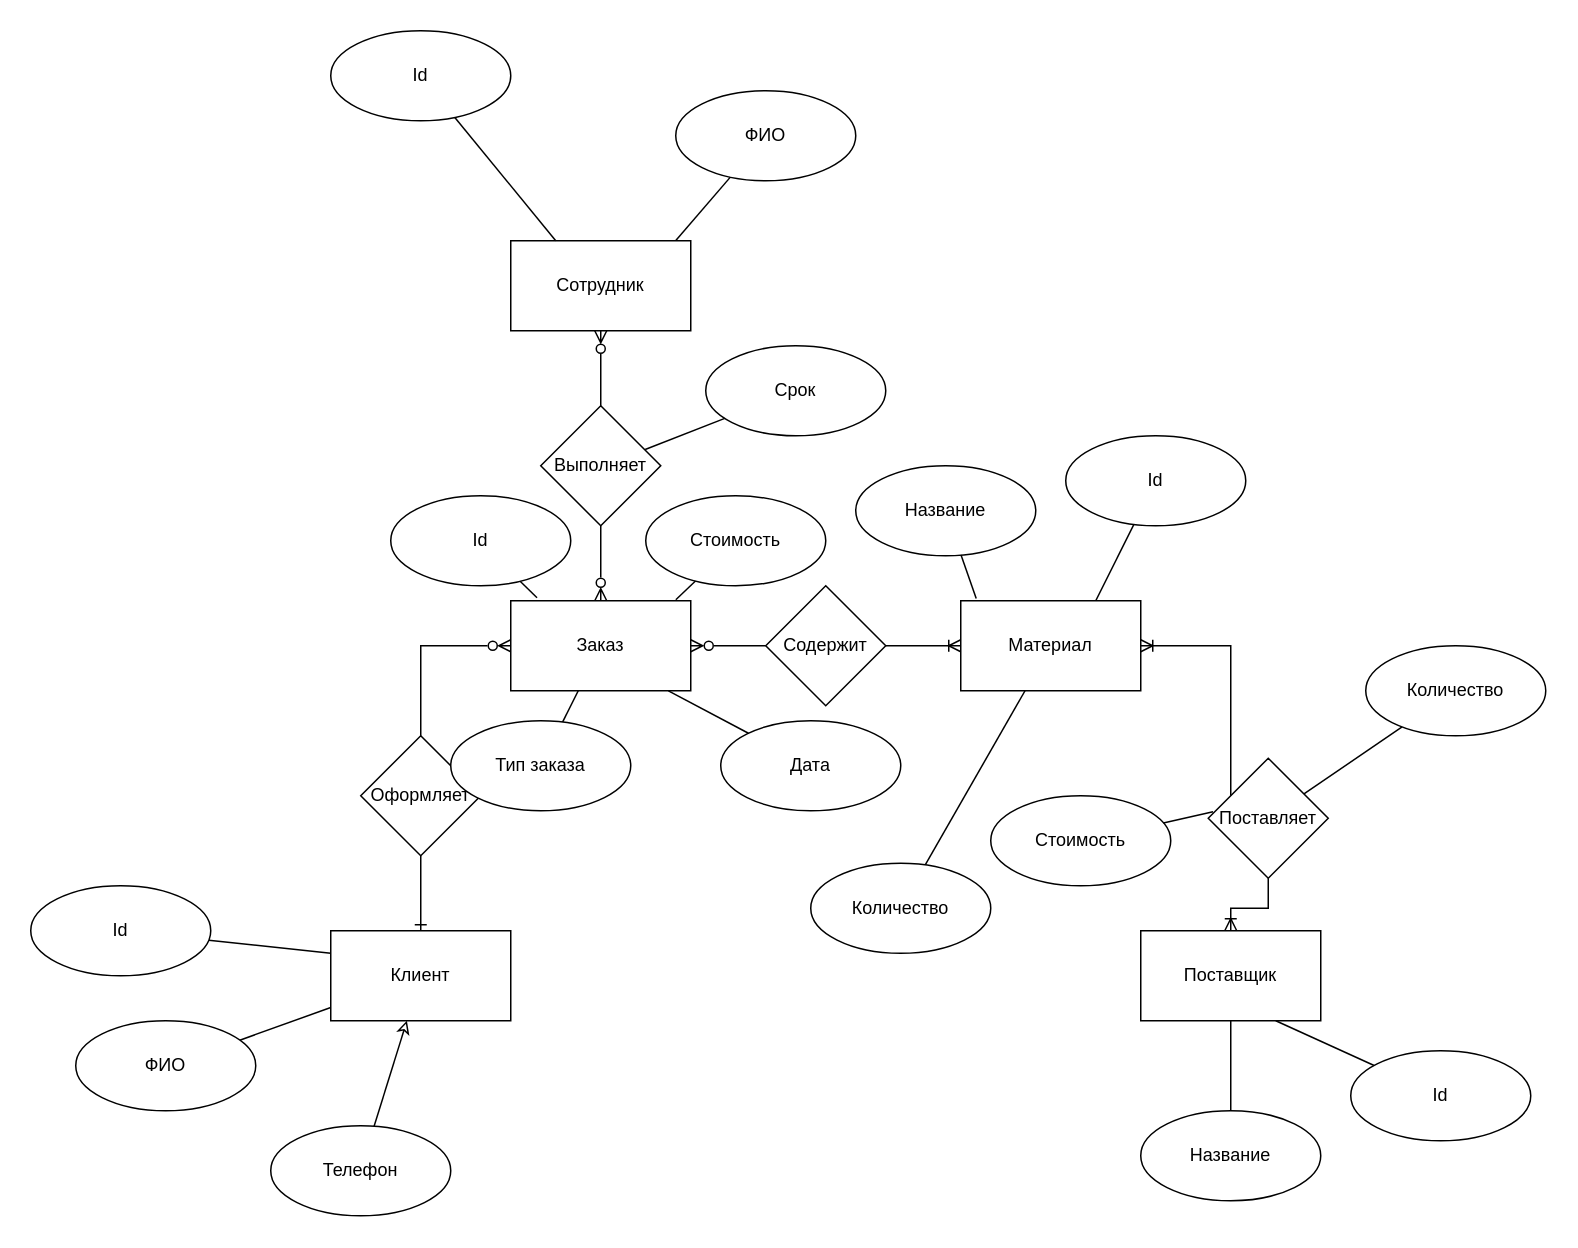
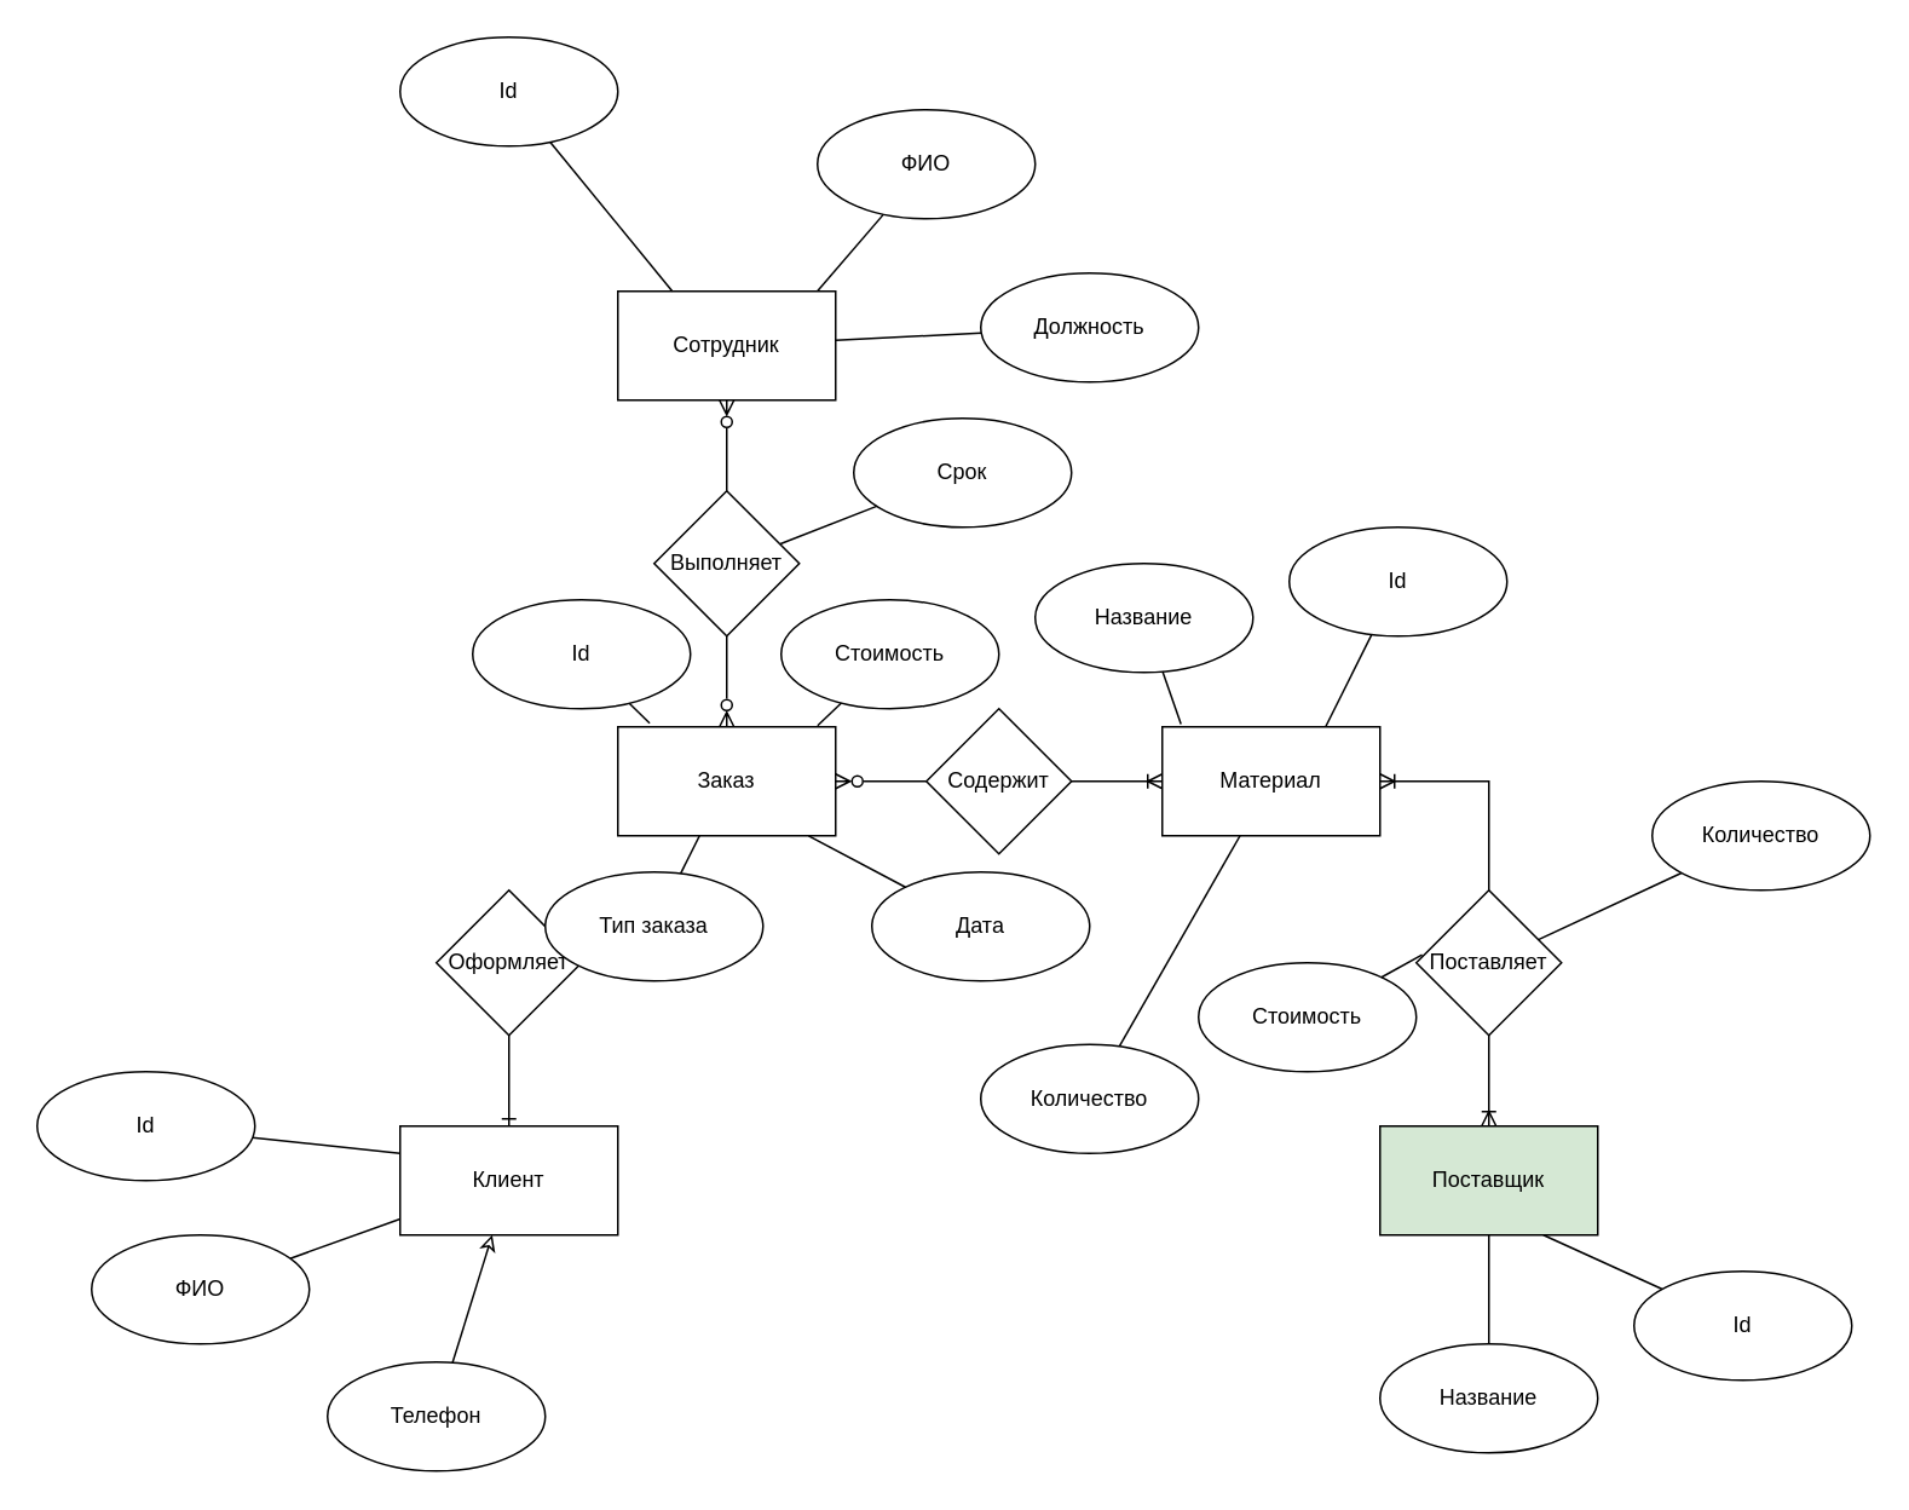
  <mxCell id="0" />
  <mxCell id="1" parent="0" />
  <mxCell id="2" value="Клиент" style="rounded=0;whiteSpace=wrap;html=1;" parent="1" vertex="1"><mxGeometry x="220" y="620" width="120" height="60" as="geometry" /></mxCell>
  <mxCell id="3" value="Заказ" style="rounded=0;whiteSpace=wrap;html=1;" parent="1" vertex="1"><mxGeometry x="340" y="400" width="120" height="60" as="geometry" /></mxCell>
  <mxCell id="4" value="Сотрудник" style="rounded=0;whiteSpace=wrap;html=1;" parent="1" vertex="1"><mxGeometry x="340" y="160" width="120" height="60" as="geometry" /></mxCell>
- <mxCell id="5" value="Поставщик" style="rounded=0;whiteSpace=wrap;html=1;" parent="1" vertex="1"><mxGeometry x="760" y="620" width="120" height="60" as="geometry" /></mxCell>
+ <mxCell id="5" value="Поставщик" style="rounded=0;whiteSpace=wrap;html=1;fillColor=#d5e8d4;" parent="1" vertex="1"><mxGeometry x="760" y="620" width="120" height="60" as="geometry" /></mxCell>
  <mxCell id="6" style="edgeStyle=orthogonalEdgeStyle;rounded=0;orthogonalLoop=1;jettySize=auto;html=1;endArrow=ERzeroToMany;endFill=0;" parent="1" source="8" target="4" edge="1"><mxGeometry relative="1" as="geometry" /></mxCell>
  <mxCell id="7" style="edgeStyle=orthogonalEdgeStyle;rounded=0;orthogonalLoop=1;jettySize=auto;html=1;entryX=0.5;entryY=0;entryDx=0;entryDy=0;endArrow=ERzeroToMany;endFill=0;" parent="1" source="8" target="3" edge="1"><mxGeometry relative="1" as="geometry" /></mxCell>
  <mxCell id="8" value="Выполняет" style="rhombus;whiteSpace=wrap;html=1;" parent="1" vertex="1"><mxGeometry x="360" y="270" width="80" height="80" as="geometry" /></mxCell>
- <mxCell id="9" style="edgeStyle=orthogonalEdgeStyle;rounded=0;orthogonalLoop=1;jettySize=auto;html=1;entryX=0;entryY=0.5;entryDx=0;entryDy=0;endArrow=ERzeroToMany;endFill=0;" parent="1" source="11" target="3" edge="1"><mxGeometry relative="1" as="geometry"><Array as="points"><mxPoint x="280" y="430" /></Array></mxGeometry></mxCell>
  <mxCell id="10" style="edgeStyle=orthogonalEdgeStyle;rounded=0;orthogonalLoop=1;jettySize=auto;html=1;endArrow=ERone;endFill=0;" parent="1" source="11" target="2" edge="1"><mxGeometry relative="1" as="geometry" /></mxCell>
  <mxCell id="11" value="Оформляет" style="rhombus;whiteSpace=wrap;html=1;" parent="1" vertex="1"><mxGeometry x="240" y="490" width="80" height="80" as="geometry" /></mxCell>
  <mxCell id="12" style="edgeStyle=orthogonalEdgeStyle;rounded=0;orthogonalLoop=1;jettySize=auto;html=1;entryX=1;entryY=0.5;entryDx=0;entryDy=0;endArrow=ERoneToMany;endFill=0;" parent="1" source="14" edge="1"><mxGeometry relative="1" as="geometry"><mxPoint x="760" y="430" as="targetPoint" /><Array as="points"><mxPoint x="820" y="430" /></Array></mxGeometry></mxCell>
  <mxCell id="13" style="edgeStyle=orthogonalEdgeStyle;rounded=0;orthogonalLoop=1;jettySize=auto;html=1;endArrow=ERoneToMany;endFill=0;" parent="1" source="14" target="5" edge="1"><mxGeometry relative="1" as="geometry" /></mxCell>
- <mxCell id="14" value="Поставляет" style="rhombus;whiteSpace=wrap;html=1;" parent="1" vertex="1"><mxGeometry x="805" y="505" width="80" height="80" as="geometry" /></mxCell>
+ <mxCell id="14" value="Поставляет" style="rhombus;whiteSpace=wrap;html=1;" parent="1" vertex="1"><mxGeometry x="780" y="490" width="80" height="80" as="geometry" /></mxCell>
  <mxCell id="15" value="Материал" style="rounded=0;whiteSpace=wrap;html=1;" parent="1" vertex="1"><mxGeometry x="640" y="400" width="120" height="60" as="geometry" /></mxCell>
  <mxCell id="16" style="edgeStyle=orthogonalEdgeStyle;rounded=0;orthogonalLoop=1;jettySize=auto;html=1;entryX=1;entryY=0.5;entryDx=0;entryDy=0;endArrow=ERzeroToMany;endFill=0;" parent="1" source="18" target="3" edge="1"><mxGeometry relative="1" as="geometry" /></mxCell>
  <mxCell id="17" style="edgeStyle=orthogonalEdgeStyle;rounded=0;orthogonalLoop=1;jettySize=auto;html=1;endArrow=ERoneToMany;endFill=0;" parent="1" source="18" target="15" edge="1"><mxGeometry relative="1" as="geometry" /></mxCell>
  <mxCell id="18" value="Содержит" style="rhombus;whiteSpace=wrap;html=1;" parent="1" vertex="1"><mxGeometry x="510" y="390" width="80" height="80" as="geometry" /></mxCell>
  <mxCell id="19" style="rounded=0;orthogonalLoop=1;jettySize=auto;html=1;entryX=0;entryY=0.25;entryDx=0;entryDy=0;endArrow=none;endFill=0;" edge="1" parent="1" source="20" target="2"><mxGeometry relative="1" as="geometry" /></mxCell>
  <mxCell id="20" value="Id" style="ellipse;whiteSpace=wrap;html=1;" vertex="1" parent="1"><mxGeometry x="20" y="590" width="120" height="60" as="geometry" /></mxCell>
  <mxCell id="21" style="rounded=0;orthogonalLoop=1;jettySize=auto;html=1;endArrow=none;endFill=0;" edge="1" parent="1" source="22" target="2"><mxGeometry relative="1" as="geometry" /></mxCell>
  <mxCell id="22" value="ФИО" style="ellipse;whiteSpace=wrap;html=1;" vertex="1" parent="1"><mxGeometry x="50" y="680" width="120" height="60" as="geometry" /></mxCell>
  <mxCell id="23" style="rounded=0;orthogonalLoop=1;jettySize=auto;html=1;endArrow=classic;endFill=0;" edge="1" parent="1" source="24" target="2"><mxGeometry relative="1" as="geometry" /></mxCell>
  <mxCell id="24" value="Телефон" style="ellipse;whiteSpace=wrap;html=1;" vertex="1" parent="1"><mxGeometry x="180" y="750" width="120" height="60" as="geometry" /></mxCell>
  <mxCell id="25" value="Id" style="ellipse;whiteSpace=wrap;html=1;" vertex="1" parent="1"><mxGeometry x="260" y="330" width="120" height="60" as="geometry" /></mxCell>
  <mxCell id="26" style="rounded=0;orthogonalLoop=1;jettySize=auto;html=1;entryX=0.146;entryY=-0.033;entryDx=0;entryDy=0;entryPerimeter=0;endArrow=none;endFill=0;" edge="1" parent="1" source="25" target="3"><mxGeometry relative="1" as="geometry" /></mxCell>
  <mxCell id="27" value="Стоимость" style="ellipse;whiteSpace=wrap;html=1;" vertex="1" parent="1"><mxGeometry x="430" y="330" width="120" height="60" as="geometry" /></mxCell>
  <mxCell id="28" style="rounded=0;orthogonalLoop=1;jettySize=auto;html=1;entryX=0.917;entryY=-0.011;entryDx=0;entryDy=0;entryPerimeter=0;endArrow=none;endFill=0;" edge="1" parent="1" source="27" target="3"><mxGeometry relative="1" as="geometry" /></mxCell>
  <mxCell id="29" style="rounded=0;orthogonalLoop=1;jettySize=auto;html=1;endArrow=none;endFill=0;" edge="1" parent="1" source="30" target="3"><mxGeometry relative="1" as="geometry" /></mxCell>
  <mxCell id="30" value="Тип заказа" style="ellipse;whiteSpace=wrap;html=1;" vertex="1" parent="1"><mxGeometry x="300" y="480" width="120" height="60" as="geometry" /></mxCell>
  <mxCell id="31" value="ФИО" style="ellipse;whiteSpace=wrap;html=1;" vertex="1" parent="1"><mxGeometry x="450" y="60" width="120" height="60" as="geometry" /></mxCell>
  <mxCell id="32" style="rounded=0;orthogonalLoop=1;jettySize=auto;html=1;entryX=0.917;entryY=-0.002;entryDx=0;entryDy=0;entryPerimeter=0;endArrow=none;endFill=0;" edge="1" parent="1" source="31" target="4"><mxGeometry relative="1" as="geometry" /></mxCell>
  <mxCell id="33" style="rounded=0;orthogonalLoop=1;jettySize=auto;html=1;entryX=0.25;entryY=0;entryDx=0;entryDy=0;endArrow=none;endFill=0;" edge="1" parent="1" source="34" target="4"><mxGeometry relative="1" as="geometry" /></mxCell>
  <mxCell id="34" value="Id" style="ellipse;whiteSpace=wrap;html=1;" vertex="1" parent="1"><mxGeometry x="220" y="20" width="120" height="60" as="geometry" /></mxCell>
+ <mxCell id="35" style="rounded=0;orthogonalLoop=1;jettySize=auto;html=1;endArrow=none;endFill=0;" edge="1" parent="1" source="36" target="4"><mxGeometry relative="1" as="geometry" /></mxCell>
+ <mxCell id="36" value="Должность" style="ellipse;whiteSpace=wrap;html=1;" vertex="1" parent="1"><mxGeometry x="540" y="150" width="120" height="60" as="geometry" /></mxCell>
  <mxCell id="37" value="Срок" style="ellipse;whiteSpace=wrap;html=1;" vertex="1" parent="1"><mxGeometry x="470" y="230" width="120" height="60" as="geometry" /></mxCell>
  <mxCell id="38" style="rounded=0;orthogonalLoop=1;jettySize=auto;html=1;entryX=0.87;entryY=0.364;entryDx=0;entryDy=0;entryPerimeter=0;endArrow=none;endFill=0;" edge="1" parent="1" source="37" target="8"><mxGeometry relative="1" as="geometry" /></mxCell>
  <mxCell id="39" value="Дата" style="ellipse;whiteSpace=wrap;html=1;" vertex="1" parent="1"><mxGeometry x="480" y="480" width="120" height="60" as="geometry" /></mxCell>
  <mxCell id="40" style="rounded=0;orthogonalLoop=1;jettySize=auto;html=1;entryX=0.876;entryY=1.001;entryDx=0;entryDy=0;entryPerimeter=0;endArrow=none;endFill=0;" edge="1" parent="1" source="39" target="3"><mxGeometry relative="1" as="geometry" /></mxCell>
  <mxCell id="41" style="rounded=0;orthogonalLoop=1;jettySize=auto;html=1;entryX=0.75;entryY=0;entryDx=0;entryDy=0;endArrow=none;endFill=0;" edge="1" parent="1" source="42" target="15"><mxGeometry relative="1" as="geometry" /></mxCell>
  <mxCell id="42" value="Id" style="ellipse;whiteSpace=wrap;html=1;" vertex="1" parent="1"><mxGeometry x="710" y="290" width="120" height="60" as="geometry" /></mxCell>
  <mxCell id="43" style="rounded=0;orthogonalLoop=1;jettySize=auto;html=1;endArrow=none;endFill=0;" edge="1" parent="1" source="44" target="14"><mxGeometry relative="1" as="geometry" /></mxCell>
  <mxCell id="44" value="Количество" style="ellipse;whiteSpace=wrap;html=1;" vertex="1" parent="1"><mxGeometry x="910" y="430" width="120" height="60" as="geometry" /></mxCell>
  <mxCell id="45" value="Стоимость" style="ellipse;whiteSpace=wrap;html=1;" vertex="1" parent="1"><mxGeometry x="660" y="530" width="120" height="60" as="geometry" /></mxCell>
  <mxCell id="46" style="rounded=0;orthogonalLoop=1;jettySize=auto;html=1;entryX=0.04;entryY=0.445;entryDx=0;entryDy=0;entryPerimeter=0;endArrow=none;endFill=0;" edge="1" parent="1" source="45" target="14"><mxGeometry relative="1" as="geometry" /></mxCell>
  <mxCell id="47" value="Название" style="ellipse;whiteSpace=wrap;html=1;" vertex="1" parent="1"><mxGeometry x="570" y="310" width="120" height="60" as="geometry" /></mxCell>
  <mxCell id="48" style="rounded=0;orthogonalLoop=1;jettySize=auto;html=1;entryX=0.086;entryY=-0.026;entryDx=0;entryDy=0;entryPerimeter=0;endArrow=none;endFill=0;" edge="1" parent="1" source="47" target="15"><mxGeometry relative="1" as="geometry" /></mxCell>
  <mxCell id="49" style="rounded=0;orthogonalLoop=1;jettySize=auto;html=1;endArrow=none;endFill=0;" edge="1" parent="1" source="50" target="15"><mxGeometry relative="1" as="geometry" /></mxCell>
  <mxCell id="50" value="Количество" style="ellipse;whiteSpace=wrap;html=1;" vertex="1" parent="1"><mxGeometry x="540" y="575" width="120" height="60" as="geometry" /></mxCell>
  <mxCell id="51" style="rounded=0;orthogonalLoop=1;jettySize=auto;html=1;entryX=0.75;entryY=1;entryDx=0;entryDy=0;endArrow=none;endFill=0;" edge="1" parent="1" source="52" target="5"><mxGeometry relative="1" as="geometry" /></mxCell>
  <mxCell id="52" value="Id" style="ellipse;whiteSpace=wrap;html=1;" vertex="1" parent="1"><mxGeometry x="900" y="700" width="120" height="60" as="geometry" /></mxCell>
  <mxCell id="53" style="rounded=0;orthogonalLoop=1;jettySize=auto;html=1;endArrow=none;endFill=0;" edge="1" parent="1" source="54" target="5"><mxGeometry relative="1" as="geometry" /></mxCell>
  <mxCell id="54" value="Название" style="ellipse;whiteSpace=wrap;html=1;" vertex="1" parent="1"><mxGeometry x="760" y="740" width="120" height="60" as="geometry" /></mxCell>
